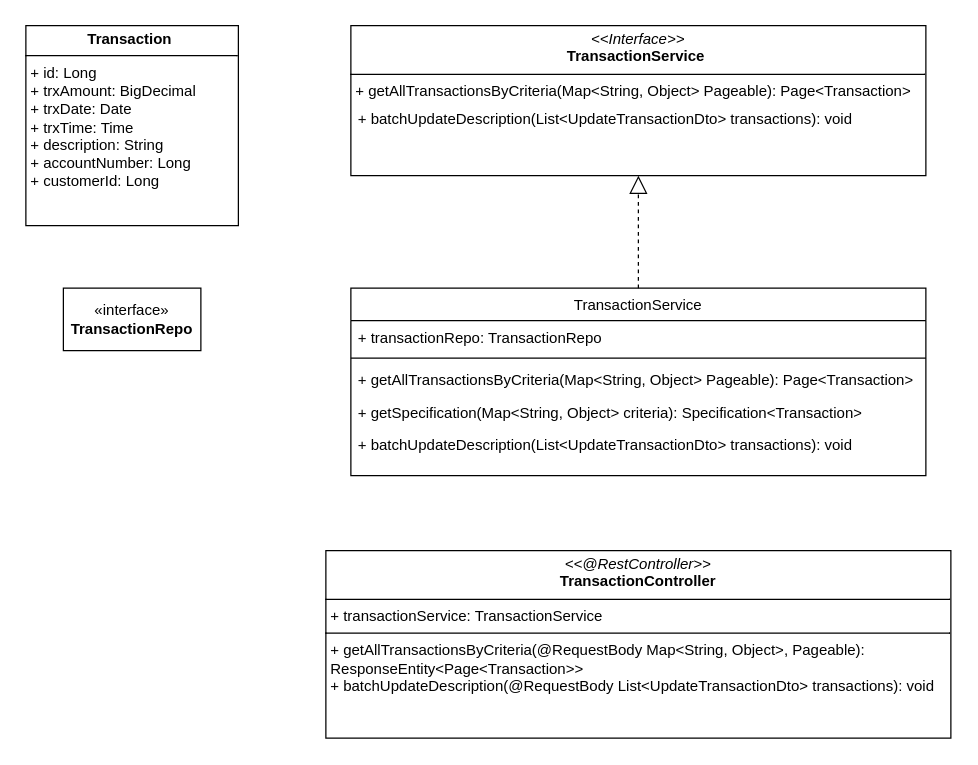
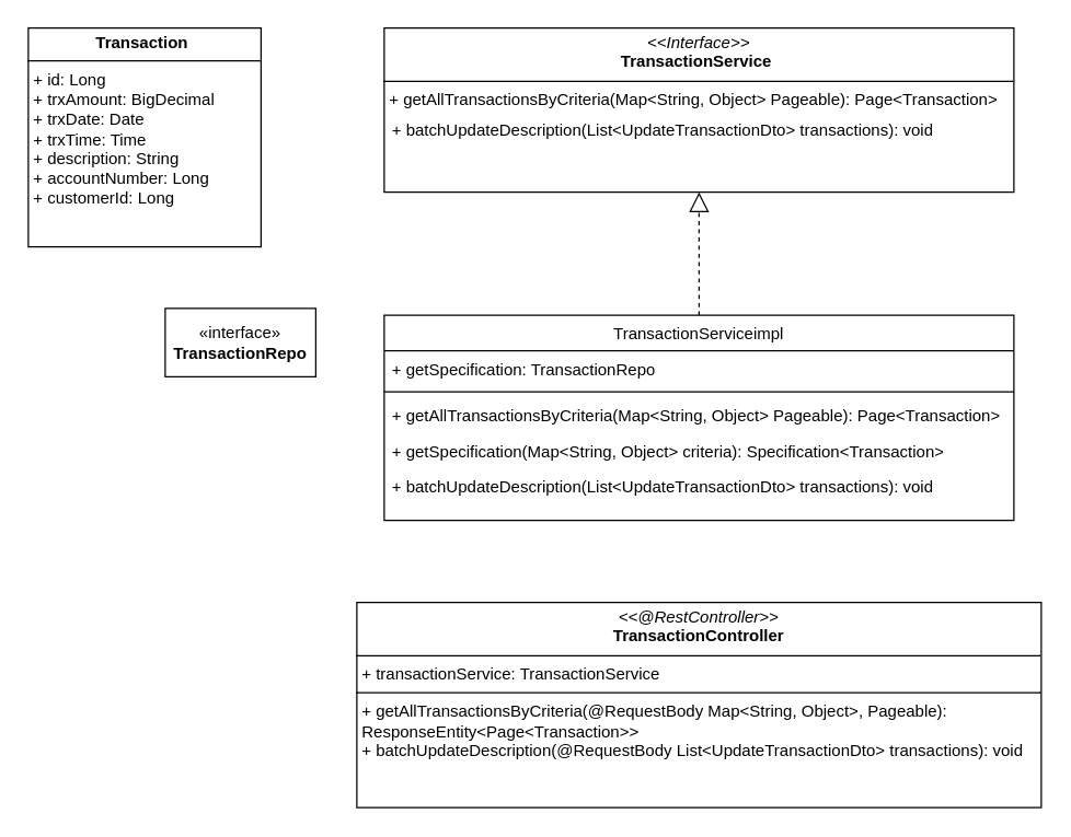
  <mxCell id="0" />
  <mxCell id="1" parent="0" />
  <mxCell id="2" value="&lt;p style=&quot;margin:0px;margin-top:4px;text-align:center;&quot;&gt;&lt;b&gt;Transaction&amp;nbsp;&lt;/b&gt;&lt;br&gt;&lt;/p&gt;&lt;hr size=&quot;1&quot; style=&quot;border-style:solid;&quot;&gt;&lt;p style=&quot;margin:0px;margin-left:4px;&quot;&gt;+ id: Long&lt;/p&gt;&lt;p style=&quot;margin:0px;margin-left:4px;&quot;&gt;+ trxAmount: BigDecimal&lt;/p&gt;&lt;p style=&quot;margin:0px;margin-left:4px;&quot;&gt;+ trxDate: Date&lt;/p&gt;&lt;p style=&quot;margin:0px;margin-left:4px;&quot;&gt;+ trxTime: Time&lt;/p&gt;&lt;p style=&quot;margin:0px;margin-left:4px;&quot;&gt;+ description: String&lt;/p&gt;&lt;p style=&quot;margin:0px;margin-left:4px;&quot;&gt;+ accountNumber: Long&lt;/p&gt;&lt;p style=&quot;margin:0px;margin-left:4px;&quot;&gt;+ customerId: Long&lt;/p&gt;" style="verticalAlign=top;align=left;overflow=fill;html=1;whiteSpace=wrap;" vertex="1" parent="1"><mxGeometry x="20" y="20" width="170" height="160" as="geometry" /></mxCell>
  <mxCell id="3" value="&lt;p style=&quot;margin:0px;margin-top:4px;text-align:center;&quot;&gt;&lt;i&gt;&amp;lt;&amp;lt;Interface&amp;gt;&amp;gt;&lt;/i&gt;&lt;br&gt;&lt;b&gt;TransactionService&amp;nbsp;&lt;/b&gt;&lt;/p&gt;&lt;hr size=&quot;1&quot; style=&quot;border-style:solid;&quot;&gt;&lt;p style=&quot;margin:0px;margin-left:4px;&quot;&gt;+ getAllTransactionsByCriteria(Map&amp;lt;String, Object&amp;gt; Pageable): Page&amp;lt;Transaction&amp;gt;&lt;/p&gt;" style="verticalAlign=top;align=left;overflow=fill;html=1;whiteSpace=wrap;" vertex="1" parent="1"><mxGeometry x="280" y="20" width="460" height="120" as="geometry" /></mxCell>
  <mxCell id="4" value="&lt;p style=&quot;margin:0px;margin-top:4px;text-align:center;&quot;&gt;&lt;i&gt;&amp;lt;&amp;lt;@RestController&amp;gt;&amp;gt;&lt;/i&gt;&lt;br&gt;&lt;b&gt;TransactionController&lt;/b&gt;&lt;br&gt;&lt;/p&gt;&lt;hr size=&quot;1&quot; style=&quot;border-style:solid;&quot;&gt;&lt;p style=&quot;margin:0px;margin-left:4px;&quot;&gt;+ transactionService: TransactionService&amp;nbsp;&lt;br&gt;&lt;/p&gt;&lt;hr size=&quot;1&quot; style=&quot;border-style:solid;&quot;&gt;&lt;p style=&quot;margin:0px;margin-left:4px;&quot;&gt;+ getAllTransactionsByCriteria(@RequestBody Map&amp;lt;String, Object&amp;gt;, Pageable): ResponseEntity&amp;lt;Page&amp;lt;Transaction&amp;gt;&amp;gt;&lt;br&gt;+ batchUpdateDescription(@RequestBody List&amp;lt;UpdateTransactionDto&amp;gt; transactions): void&lt;/p&gt;" style="verticalAlign=top;align=left;overflow=fill;html=1;whiteSpace=wrap;" vertex="1" parent="1"><mxGeometry x="260" y="440" width="500" height="150" as="geometry" /></mxCell>
- <mxCell id="5" value="&lt;span style=&quot;font-weight: 400;&quot;&gt;TransactionService&lt;/span&gt;" style="swimlane;fontStyle=1;align=center;verticalAlign=top;childLayout=stackLayout;horizontal=1;startSize=26;horizontalStack=0;resizeParent=1;resizeParentMax=0;resizeLast=0;collapsible=1;marginBottom=0;whiteSpace=wrap;html=1;" vertex="1" parent="1"><mxGeometry x="280" y="230" width="460" height="150" as="geometry" /></mxCell>
- <mxCell id="6" value="+ transactionRepo: TransactionRepo" style="text;strokeColor=none;fillColor=none;align=left;verticalAlign=top;spacingLeft=4;spacingRight=4;overflow=hidden;rotatable=0;points=[[0,0.5],[1,0.5]];portConstraint=eastwest;whiteSpace=wrap;html=1;" vertex="1" parent="5"><mxGeometry y="26" width="460" height="26" as="geometry" /></mxCell>
+ <mxCell id="5" value="&lt;span style=&quot;font-weight: 400;&quot;&gt;TransactionServiceimpl&lt;/span&gt;" style="swimlane;fontStyle=1;align=center;verticalAlign=top;childLayout=stackLayout;horizontal=1;startSize=26;horizontalStack=0;resizeParent=1;resizeParentMax=0;resizeLast=0;collapsible=1;marginBottom=0;whiteSpace=wrap;html=1;" vertex="1" parent="1"><mxGeometry x="280" y="230" width="460" height="150" as="geometry" /></mxCell>
+ <mxCell id="6" value="+ getSpecification: TransactionRepo" style="text;strokeColor=none;fillColor=none;align=left;verticalAlign=top;spacingLeft=4;spacingRight=4;overflow=hidden;rotatable=0;points=[[0,0.5],[1,0.5]];portConstraint=eastwest;whiteSpace=wrap;html=1;" vertex="1" parent="5"><mxGeometry y="26" width="460" height="26" as="geometry" /></mxCell>
  <mxCell id="7" value="" style="line;strokeWidth=1;fillColor=none;align=left;verticalAlign=middle;spacingTop=-1;spacingLeft=3;spacingRight=3;rotatable=0;labelPosition=right;points=[];portConstraint=eastwest;strokeColor=inherit;" vertex="1" parent="5"><mxGeometry y="52" width="460" height="8" as="geometry" /></mxCell>
  <mxCell id="8" value="+ getAllTransactionsByCriteria(Map&amp;lt;String, Object&amp;gt; Pageable): Page&amp;lt;Transaction&amp;gt;" style="text;strokeColor=none;fillColor=none;align=left;verticalAlign=top;spacingLeft=4;spacingRight=4;overflow=hidden;rotatable=0;points=[[0,0.5],[1,0.5]];portConstraint=eastwest;whiteSpace=wrap;html=1;" vertex="1" parent="5"><mxGeometry y="60" width="460" height="26" as="geometry" /></mxCell>
  <mxCell id="9" value="+ getSpecification(Map&amp;lt;String, Object&amp;gt; criteria): Specification&amp;lt;Transaction&amp;gt;" style="text;strokeColor=none;fillColor=none;align=left;verticalAlign=top;spacingLeft=4;spacingRight=4;overflow=hidden;rotatable=0;points=[[0,0.5],[1,0.5]];portConstraint=eastwest;whiteSpace=wrap;html=1;" vertex="1" parent="5"><mxGeometry y="86" width="460" height="26" as="geometry" /></mxCell>
  <mxCell id="10" value="+ batchUpdateDescription(List&amp;lt;UpdateTransactionDto&amp;gt; transactions): void" style="text;strokeColor=none;fillColor=none;align=left;verticalAlign=top;spacingLeft=4;spacingRight=4;overflow=hidden;rotatable=0;points=[[0,0.5],[1,0.5]];portConstraint=eastwest;whiteSpace=wrap;html=1;" vertex="1" parent="5"><mxGeometry y="112" width="460" height="38" as="geometry" /></mxCell>
  <mxCell id="11" value="+ batchUpdateDescription(List&amp;lt;UpdateTransactionDto&amp;gt; transactions): void" style="text;strokeColor=none;fillColor=none;align=left;verticalAlign=top;spacingLeft=4;spacingRight=4;overflow=hidden;rotatable=0;points=[[0,0.5],[1,0.5]];portConstraint=eastwest;whiteSpace=wrap;html=1;" vertex="1" parent="1"><mxGeometry x="280" y="81" width="460" height="38" as="geometry" /></mxCell>
  <mxCell id="12" value="" style="endArrow=block;dashed=1;endFill=0;endSize=12;html=1;rounded=0;" edge="1" parent="1" source="5" target="3"><mxGeometry width="160" relative="1" as="geometry"><mxPoint x="400" y="160" as="sourcePoint" /><mxPoint x="610" y="180" as="targetPoint" /></mxGeometry></mxCell>
- <mxCell id="13" value="«interface»&lt;br&gt;&lt;b&gt;TransactionRepo&lt;/b&gt;" style="html=1;whiteSpace=wrap;" vertex="1" parent="1"><mxGeometry x="50" y="230" width="110" height="50" as="geometry" /></mxCell>
+ <mxCell id="13" value="«interface»&lt;br&gt;&lt;b&gt;TransactionRepo&lt;/b&gt;" style="html=1;whiteSpace=wrap;" vertex="1" parent="1"><mxGeometry x="120" y="225" width="110" height="50" as="geometry" /></mxCell>
